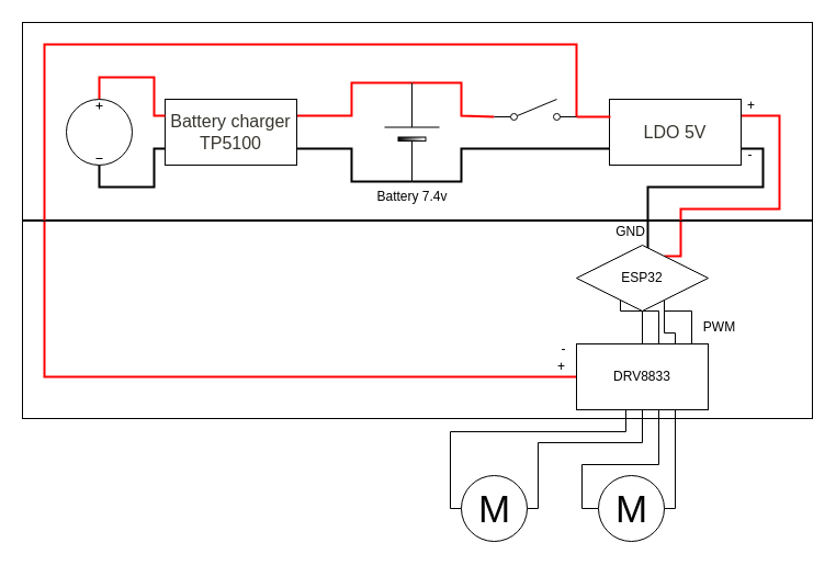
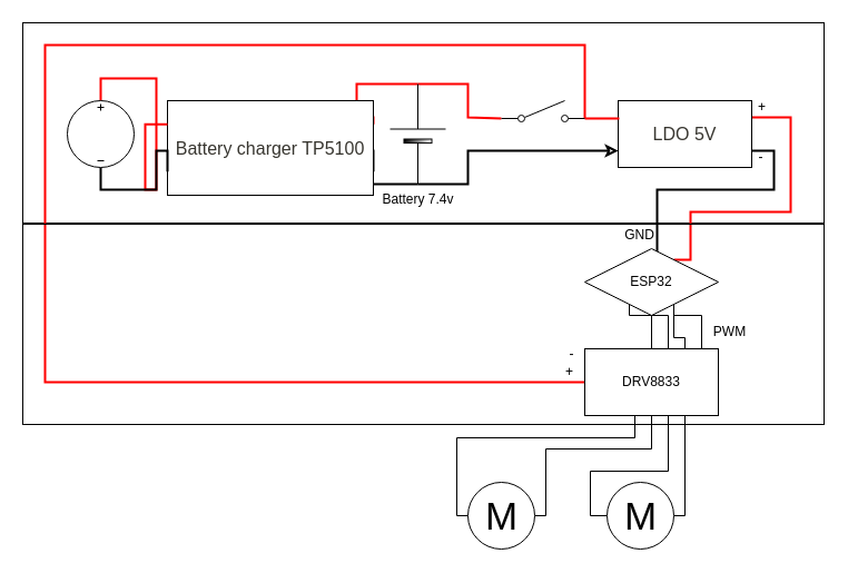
  <mxCell id="0" />
  <mxCell id="1" parent="0" />
  <mxCell id="2" value="" style="rounded=0;whiteSpace=wrap;html=1;gradientColor=#ffffff;fillColor=none;" vertex="1" parent="1"><mxGeometry x="20" y="20" width="720" height="180" as="geometry" /></mxCell>
  <mxCell id="3" style="edgeStyle=orthogonalEdgeStyle;rounded=0;html=1;entryX=1;entryY=0.25;labelBackgroundColor=none;startArrow=none;startFill=0;startSize=5;endArrow=none;endFill=0;endSize=5;jettySize=auto;orthogonalLoop=1;strokeWidth=2;fontFamily=Verdana;fontSize=12;entryDx=0;entryDy=0;exitX=1;exitY=0.5;exitDx=0;exitDy=0;exitPerimeter=0;strokeColor=#FF0000;" edge="1" parent="1" source="11" target="5"><mxGeometry relative="1" as="geometry"><mxPoint x="480" y="310" as="sourcePoint" /><mxPoint x="292" y="210" as="targetPoint" /><Array as="points"><mxPoint x="320" y="75" /><mxPoint x="320" y="105" /></Array></mxGeometry></mxCell>
  <mxCell id="4" style="edgeStyle=orthogonalEdgeStyle;rounded=0;orthogonalLoop=1;jettySize=auto;html=1;exitX=1;exitY=0.75;exitDx=0;exitDy=0;entryX=0;entryY=0.5;entryDx=0;entryDy=0;entryPerimeter=0;endArrow=none;endFill=0;strokeWidth=2;" edge="1" parent="1" source="5" target="11"><mxGeometry relative="1" as="geometry"><Array as="points"><mxPoint x="320" y="135" /><mxPoint x="320" y="165" /></Array></mxGeometry></mxCell>
- <mxCell id="5" value="&lt;span style=&quot;color: rgb(55 , 53 , 47) ; font-family: , , &amp;#34;segoe ui&amp;#34; , &amp;#34;helvetica&amp;#34; , &amp;#34;apple color emoji&amp;#34; , &amp;#34;arial&amp;#34; , sans-serif , &amp;#34;segoe ui emoji&amp;#34; , &amp;#34;segoe ui symbol&amp;#34; ; font-size: 16px ; text-align: left ; background-color: rgb(255 , 255 , 255)&quot;&gt;Battery charger TP5100&lt;/span&gt;" style="rounded=0;whiteSpace=wrap;html=1;" vertex="1" parent="1"><mxGeometry x="150" y="90" width="120" height="60" as="geometry" /></mxCell>
+ <mxCell id="5" value="&lt;span style=&quot;color: rgb(55 , 53 , 47) ; font-family: , , &amp;#34;segoe ui&amp;#34; , &amp;#34;helvetica&amp;#34; , &amp;#34;apple color emoji&amp;#34; , &amp;#34;arial&amp;#34; , sans-serif , &amp;#34;segoe ui emoji&amp;#34; , &amp;#34;segoe ui symbol&amp;#34; ; font-size: 16px ; text-align: left ; background-color: rgb(255 , 255 , 255)&quot;&gt;Battery charger TP5100&lt;/span&gt;" style="rounded=0;whiteSpace=wrap;html=1;" vertex="1" parent="1"><mxGeometry x="150" y="90" width="185" height="85" as="geometry" /></mxCell>
  <mxCell id="6" style="edgeStyle=orthogonalEdgeStyle;rounded=0;orthogonalLoop=1;jettySize=auto;html=1;exitX=0.5;exitY=0;exitDx=0;exitDy=0;exitPerimeter=0;entryX=0;entryY=0.25;entryDx=0;entryDy=0;endArrow=none;endFill=0;strokeWidth=2;strokeColor=#FF0000;" edge="1" parent="1" source="8" target="5"><mxGeometry relative="1" as="geometry" /></mxCell>
  <mxCell id="7" style="edgeStyle=orthogonalEdgeStyle;rounded=0;orthogonalLoop=1;jettySize=auto;html=1;exitX=0.5;exitY=1;exitDx=0;exitDy=0;exitPerimeter=0;entryX=0;entryY=0.75;entryDx=0;entryDy=0;endArrow=none;endFill=0;strokeWidth=2;" edge="1" parent="1" source="8" target="5"><mxGeometry relative="1" as="geometry"><Array as="points"><mxPoint x="90" y="170" /><mxPoint x="140" y="170" /><mxPoint x="140" y="135" /></Array></mxGeometry></mxCell>
  <mxCell id="8" value="" style="pointerEvents=1;verticalLabelPosition=bottom;shadow=0;dashed=0;align=center;html=1;verticalAlign=top;shape=mxgraph.electrical.signal_sources.source;aspect=fixed;points=[[0.5,0,0],[1,0.5,0],[0.5,1,0],[0,0.5,0]];elSignalType=dc3;" vertex="1" parent="1"><mxGeometry x="60" y="90" width="60" height="60" as="geometry" /></mxCell>
- <mxCell id="9" style="edgeStyle=orthogonalEdgeStyle;rounded=0;orthogonalLoop=1;jettySize=auto;html=1;exitX=0;exitY=0.5;exitDx=0;exitDy=0;exitPerimeter=0;entryX=0;entryY=0.75;entryDx=0;entryDy=0;endArrow=none;endFill=0;strokeWidth=2;" edge="1" parent="1" source="11" target="14"><mxGeometry relative="1" as="geometry"><Array as="points"><mxPoint x="420" y="165" /><mxPoint x="420" y="135" /></Array></mxGeometry></mxCell>
+ <mxCell id="9" style="edgeStyle=orthogonalEdgeStyle;rounded=0;orthogonalLoop=1;jettySize=auto;html=1;exitX=0;exitY=0.5;exitDx=0;exitDy=0;exitPerimeter=0;entryX=0;entryY=0.75;entryDx=0;entryDy=0;endArrow=classic;endFill=0;strokeWidth=2;" edge="1" parent="1" source="11" target="14"><mxGeometry relative="1" as="geometry"><Array as="points"><mxPoint x="420" y="165" /><mxPoint x="420" y="135" /></Array></mxGeometry></mxCell>
  <mxCell id="10" style="edgeStyle=orthogonalEdgeStyle;rounded=0;orthogonalLoop=1;jettySize=auto;html=1;exitX=1;exitY=0.5;exitDx=0;exitDy=0;exitPerimeter=0;endArrow=none;endFill=0;entryX=0;entryY=0.84;entryDx=0;entryDy=0;entryPerimeter=0;strokeWidth=2;strokeColor=#FF0000;" edge="1" parent="1" source="11" target="17"><mxGeometry relative="1" as="geometry"><mxPoint x="410" y="106" as="targetPoint" /><Array as="points"><mxPoint x="420" y="75" /><mxPoint x="420" y="105" /></Array></mxGeometry></mxCell>
  <mxCell id="11" value="Battery 7.4v" style="verticalLabelPosition=bottom;shadow=0;dashed=0;align=center;fillColor=#000000;html=1;verticalAlign=top;strokeWidth=1;shape=mxgraph.electrical.miscellaneous.monocell_battery;gradientColor=#ffffff;direction=north;" vertex="1" parent="1"><mxGeometry x="350" y="75" width="50" height="90" as="geometry" /></mxCell>
  <mxCell id="12" style="edgeStyle=orthogonalEdgeStyle;rounded=0;orthogonalLoop=1;jettySize=auto;html=1;exitX=1;exitY=0.25;exitDx=0;exitDy=0;endArrow=none;endFill=0;entryX=0.75;entryY=0;entryDx=0;entryDy=0;strokeColor=#FF0000;strokeWidth=2;" edge="1" parent="1" source="14" target="23"><mxGeometry relative="1" as="geometry"><mxPoint x="710" y="280" as="targetPoint" /><Array as="points"><mxPoint x="710" y="105" /><mxPoint x="710" y="190" /><mxPoint x="620" y="190" /></Array></mxGeometry></mxCell>
  <mxCell id="13" style="edgeStyle=orthogonalEdgeStyle;rounded=0;orthogonalLoop=1;jettySize=auto;html=1;exitX=1;exitY=0.75;exitDx=0;exitDy=0;endArrow=none;endFill=0;strokeWidth=2;" edge="1" parent="1" source="14" target="23"><mxGeometry relative="1" as="geometry"><mxPoint x="520" y="210" as="targetPoint" /><Array as="points"><mxPoint x="695" y="135" /><mxPoint x="695" y="170" /><mxPoint x="590" y="170" /></Array></mxGeometry></mxCell>
  <mxCell id="14" value="&lt;span style=&quot;color: rgb(55 , 53 , 47) ; font-family: , , &amp;#34;segoe ui&amp;#34; , &amp;#34;helvetica&amp;#34; , &amp;#34;apple color emoji&amp;#34; , &amp;#34;arial&amp;#34; , sans-serif , &amp;#34;segoe ui emoji&amp;#34; , &amp;#34;segoe ui symbol&amp;#34; ; font-size: 16px ; text-align: left ; background-color: rgb(255 , 255 , 255)&quot;&gt;LDO 5V&lt;/span&gt;" style="rounded=0;whiteSpace=wrap;html=1;" vertex="1" parent="1"><mxGeometry x="555" y="90" width="120" height="60" as="geometry" /></mxCell>
  <mxCell id="15" style="edgeStyle=orthogonalEdgeStyle;rounded=0;orthogonalLoop=1;jettySize=auto;html=1;exitX=1;exitY=0.84;exitDx=0;exitDy=0;exitPerimeter=0;entryX=0;entryY=0.25;entryDx=0;entryDy=0;endArrow=none;endFill=0;strokeColor=#FF0000;strokeWidth=2;" edge="1" parent="1" source="17" target="14"><mxGeometry relative="1" as="geometry" /></mxCell>
  <mxCell id="16" style="edgeStyle=orthogonalEdgeStyle;rounded=0;orthogonalLoop=1;jettySize=auto;html=1;exitX=1;exitY=0.84;exitDx=0;exitDy=0;exitPerimeter=0;endArrow=none;endFill=0;entryX=0;entryY=0.5;entryDx=0;entryDy=0;strokeColor=#FF0000;strokeWidth=2;" edge="1" parent="1" source="17" target="28"><mxGeometry relative="1" as="geometry"><mxPoint x="40" y="320" as="targetPoint" /><Array as="points"><mxPoint x="525" y="40" /><mxPoint x="40" y="40" /><mxPoint x="40" y="343" /></Array></mxGeometry></mxCell>
  <mxCell id="17" value="" style="pointerEvents=1;verticalLabelPosition=bottom;shadow=0;dashed=0;align=center;html=1;verticalAlign=top;shape=mxgraph.electrical.electro-mechanical.simple_switch;gradientColor=#ffffff;" vertex="1" parent="1"><mxGeometry x="450" y="90" width="75" height="19" as="geometry" /></mxCell>
  <mxCell id="18" value="-" style="text;html=1;align=center;verticalAlign=middle;resizable=0;points=[];autosize=1;strokeColor=none;" vertex="1" parent="1"><mxGeometry x="673" y="131" width="20" height="20" as="geometry" /></mxCell>
  <mxCell id="19" value="+" style="text;html=1;align=center;verticalAlign=middle;resizable=0;points=[];autosize=1;strokeColor=none;" vertex="1" parent="1"><mxGeometry x="674" y="86" width="20" height="20" as="geometry" /></mxCell>
  <mxCell id="20" style="edgeStyle=orthogonalEdgeStyle;rounded=0;orthogonalLoop=1;jettySize=auto;html=1;exitX=0.75;exitY=1;exitDx=0;exitDy=0;entryX=0.75;entryY=0;entryDx=0;entryDy=0;endArrow=none;endFill=0;" edge="1" parent="1" source="23" target="28"><mxGeometry relative="1" as="geometry" /></mxCell>
  <mxCell id="21" style="edgeStyle=orthogonalEdgeStyle;rounded=0;orthogonalLoop=1;jettySize=auto;html=1;exitX=0.5;exitY=1;exitDx=0;exitDy=0;entryX=0.5;entryY=0;entryDx=0;entryDy=0;endArrow=none;endFill=0;" edge="1" parent="1" source="23" target="28"><mxGeometry relative="1" as="geometry"><Array as="points"><mxPoint x="600" y="283" /><mxPoint x="600" y="313" /></Array></mxGeometry></mxCell>
  <mxCell id="22" style="edgeStyle=orthogonalEdgeStyle;rounded=0;orthogonalLoop=1;jettySize=auto;html=1;exitX=0.25;exitY=1;exitDx=0;exitDy=0;entryX=0.25;entryY=0;entryDx=0;entryDy=0;endArrow=none;endFill=0;" edge="1" parent="1" source="23" target="28"><mxGeometry relative="1" as="geometry"><Array as="points"><mxPoint x="585" y="283" /><mxPoint x="585" y="313" /></Array></mxGeometry></mxCell>
  <mxCell id="23" value="ESP32" style="rhombus;whiteSpace=wrap;html=1;gradientColor=#ffffff;" vertex="1" parent="1"><mxGeometry x="525" y="223" width="120" height="60" as="geometry" /></mxCell>
  <mxCell id="24" style="edgeStyle=orthogonalEdgeStyle;rounded=0;orthogonalLoop=1;jettySize=auto;html=1;exitX=0.75;exitY=1;exitDx=0;exitDy=0;entryX=1;entryY=0.5;entryDx=0;entryDy=0;endArrow=none;endFill=0;" edge="1" parent="1" source="28" target="33"><mxGeometry relative="1" as="geometry"><Array as="points"><mxPoint x="615" y="463" /></Array></mxGeometry></mxCell>
  <mxCell id="25" style="edgeStyle=orthogonalEdgeStyle;rounded=0;orthogonalLoop=1;jettySize=auto;html=1;exitX=0.5;exitY=1;exitDx=0;exitDy=0;entryX=0;entryY=0.5;entryDx=0;entryDy=0;endArrow=none;endFill=0;" edge="1" parent="1" source="28" target="33"><mxGeometry relative="1" as="geometry"><Array as="points"><mxPoint x="600" y="373" /><mxPoint x="600" y="423" /><mxPoint x="530" y="423" /><mxPoint x="530" y="463" /></Array></mxGeometry></mxCell>
  <mxCell id="26" style="edgeStyle=orthogonalEdgeStyle;rounded=0;orthogonalLoop=1;jettySize=auto;html=1;exitX=0.5;exitY=1;exitDx=0;exitDy=0;entryX=1;entryY=0.5;entryDx=0;entryDy=0;endArrow=none;endFill=0;" edge="1" parent="1" source="28" target="32"><mxGeometry relative="1" as="geometry"><Array as="points"><mxPoint x="585" y="403" /><mxPoint x="490" y="403" /><mxPoint x="490" y="463" /></Array></mxGeometry></mxCell>
  <mxCell id="27" style="edgeStyle=orthogonalEdgeStyle;rounded=0;orthogonalLoop=1;jettySize=auto;html=1;exitX=0.25;exitY=1;exitDx=0;exitDy=0;entryX=0;entryY=0.5;entryDx=0;entryDy=0;endArrow=none;endFill=0;" edge="1" parent="1" source="28" target="32"><mxGeometry relative="1" as="geometry"><Array as="points"><mxPoint x="570" y="373" /><mxPoint x="570" y="393" /><mxPoint x="410" y="393" /><mxPoint x="410" y="463" /></Array></mxGeometry></mxCell>
  <mxCell id="28" value="DRV8833" style="rounded=0;whiteSpace=wrap;html=1;gradientColor=#ffffff;" vertex="1" parent="1"><mxGeometry x="525" y="313" width="120" height="60" as="geometry" /></mxCell>
  <mxCell id="29" style="edgeStyle=orthogonalEdgeStyle;rounded=0;orthogonalLoop=1;jettySize=auto;html=1;exitX=0.75;exitY=1;exitDx=0;exitDy=0;entryX=0.75;entryY=0;entryDx=0;entryDy=0;endArrow=none;endFill=0;" edge="1" parent="1" source="23" target="28"><mxGeometry relative="1" as="geometry"><mxPoint x="625" y="293" as="sourcePoint" /><mxPoint x="625" y="323" as="targetPoint" /><Array as="points"><mxPoint x="630" y="283" /><mxPoint x="630" y="313" /></Array></mxGeometry></mxCell>
  <mxCell id="30" value="PWM" style="text;html=1;align=center;verticalAlign=middle;resizable=0;points=[];autosize=1;strokeColor=none;" vertex="1" parent="1"><mxGeometry x="635" y="288" width="40" height="20" as="geometry" /></mxCell>
  <mxCell id="31" value="GND" style="text;html=1;align=center;verticalAlign=middle;resizable=0;points=[];autosize=1;strokeColor=none;" vertex="1" parent="1"><mxGeometry x="554" y="201" width="40" height="20" as="geometry" /></mxCell>
  <mxCell id="32" value="M" style="verticalLabelPosition=middle;shadow=0;dashed=0;align=center;html=1;verticalAlign=middle;strokeWidth=1;shape=ellipse;aspect=fixed;fontSize=35;gradientColor=#ffffff;" vertex="1" parent="1"><mxGeometry x="420" y="433" width="60" height="60" as="geometry" /></mxCell>
  <mxCell id="33" value="M" style="verticalLabelPosition=middle;shadow=0;dashed=0;align=center;html=1;verticalAlign=middle;strokeWidth=1;shape=ellipse;aspect=fixed;fontSize=35;gradientColor=#ffffff;" vertex="1" parent="1"><mxGeometry x="545" y="433" width="60" height="60" as="geometry" /></mxCell>
  <mxCell id="34" value="-" style="text;html=1;align=center;verticalAlign=middle;resizable=0;points=[];autosize=1;strokeColor=none;" vertex="1" parent="1"><mxGeometry x="503" y="308" width="20" height="20" as="geometry" /></mxCell>
  <mxCell id="35" value="+" style="text;html=1;align=center;verticalAlign=middle;resizable=0;points=[];autosize=1;strokeColor=none;" vertex="1" parent="1"><mxGeometry x="501" y="324" width="20" height="20" as="geometry" /></mxCell>
  <mxCell id="36" value="" style="rounded=0;whiteSpace=wrap;html=1;gradientColor=#ffffff;fillColor=none;" vertex="1" parent="1"><mxGeometry x="20" y="201" width="720" height="180" as="geometry" /></mxCell>
